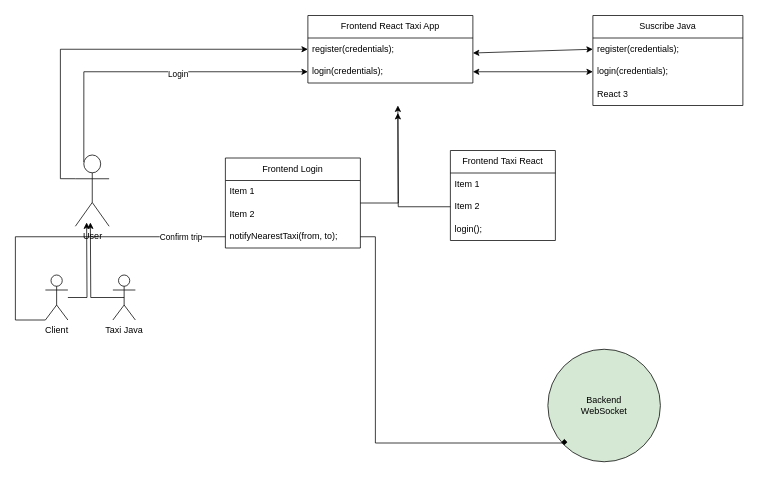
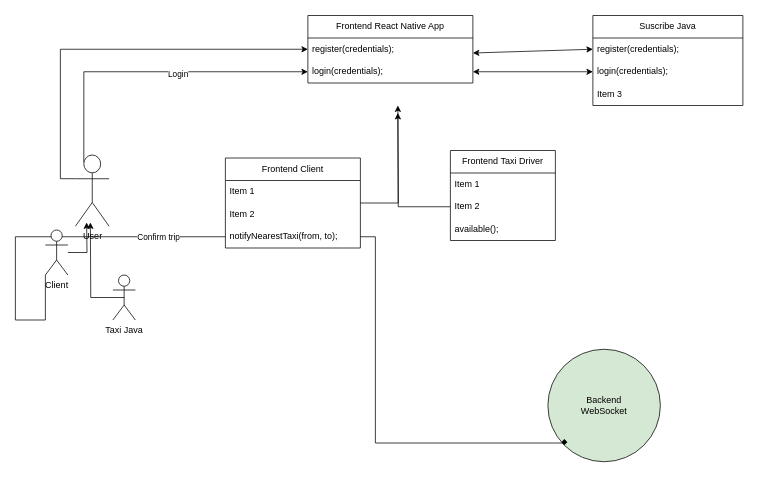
  <mxCell id="0" />
  <mxCell id="1" parent="0" />
  <mxCell id="2" style="edgeStyle=orthogonalEdgeStyle;rounded=0;orthogonalLoop=1;jettySize=auto;html=1;exitX=0;exitY=1;exitDx=0;exitDy=0;exitPerimeter=0;entryX=0;entryY=0.5;entryDx=0;entryDy=0;endArrow=none;" edge="1" parent="1" source="19" target="26"><mxGeometry relative="1" as="geometry"><mxPoint x="410" y="125" as="targetPoint" /><Array as="points"><mxPoint x="20" y="426" /><mxPoint x="20" y="315" /></Array></mxGeometry></mxCell>
  <mxCell id="3" value="Confirm trip" style="edgeLabel;html=1;align=center;verticalAlign=middle;resizable=0;points=[];" vertex="1" connectable="0" parent="2"><mxGeometry x="0.016" y="3" relative="1" as="geometry"><mxPoint x="152" y="3" as="offset" /></mxGeometry></mxCell>
  <mxCell id="4" style="edgeStyle=orthogonalEdgeStyle;rounded=0;orthogonalLoop=1;jettySize=auto;html=1;exitX=0.25;exitY=0.1;exitDx=0;exitDy=0;exitPerimeter=0;" edge="1" parent="1" source="7" target="10"><mxGeometry relative="1" as="geometry" /></mxCell>
  <mxCell id="5" value="Login" style="edgeLabel;html=1;align=center;verticalAlign=middle;resizable=0;points=[];" vertex="1" connectable="0" parent="4"><mxGeometry x="0.176" y="-3" relative="1" as="geometry"><mxPoint as="offset" /></mxGeometry></mxCell>
  <mxCell id="6" style="edgeStyle=orthogonalEdgeStyle;rounded=0;orthogonalLoop=1;jettySize=auto;html=1;exitX=0;exitY=0.333;exitDx=0;exitDy=0;exitPerimeter=0;" edge="1" parent="1" source="7" target="9"><mxGeometry relative="1" as="geometry" /></mxCell>
  <mxCell id="7" value="User&lt;br&gt;" style="shape=umlActor;verticalLabelPosition=bottom;verticalAlign=top;html=1;outlineConnect=0;" vertex="1" parent="1"><mxGeometry x="100" y="206" width="45" height="95" as="geometry" /></mxCell>
- <mxCell id="8" value="Frontend React Taxi App" style="swimlane;fontStyle=0;childLayout=stackLayout;horizontal=1;startSize=30;horizontalStack=0;resizeParent=1;resizeParentMax=0;resizeLast=0;collapsible=1;marginBottom=0;whiteSpace=wrap;html=1;" vertex="1" parent="1"><mxGeometry x="410" y="20" width="220" height="90" as="geometry" /></mxCell>
+ <mxCell id="8" value="Frontend React Native App" style="swimlane;fontStyle=0;childLayout=stackLayout;horizontal=1;startSize=30;horizontalStack=0;resizeParent=1;resizeParentMax=0;resizeLast=0;collapsible=1;marginBottom=0;whiteSpace=wrap;html=1;" vertex="1" parent="1"><mxGeometry x="410" y="20" width="220" height="90" as="geometry" /></mxCell>
  <mxCell id="9" value="register(credentials);" style="text;strokeColor=none;fillColor=none;align=left;verticalAlign=middle;spacingLeft=4;spacingRight=4;overflow=hidden;points=[[0,0.5],[1,0.5]];portConstraint=eastwest;rotatable=0;whiteSpace=wrap;html=1;" vertex="1" parent="8"><mxGeometry y="30" width="220" height="30" as="geometry" /></mxCell>
  <mxCell id="10" value="login(credentials);" style="text;strokeColor=none;fillColor=none;align=left;verticalAlign=middle;spacingLeft=4;spacingRight=4;overflow=hidden;points=[[0,0.5],[1,0.5]];portConstraint=eastwest;rotatable=0;whiteSpace=wrap;html=1;" vertex="1" parent="8"><mxGeometry y="60" width="220" height="30" as="geometry" /></mxCell>
  <mxCell id="11" value="Backend &lt;br&gt;WebSocket" style="ellipse;whiteSpace=wrap;html=1;aspect=fixed;fillColor=#d5e8d4;" vertex="1" parent="1"><mxGeometry x="730" y="465" width="150" height="150" as="geometry" /></mxCell>
  <mxCell id="12" value="Suscribe Java" style="swimlane;fontStyle=0;childLayout=stackLayout;horizontal=1;startSize=30;horizontalStack=0;resizeParent=1;resizeParentMax=0;resizeLast=0;collapsible=1;marginBottom=0;whiteSpace=wrap;html=1;" vertex="1" parent="1"><mxGeometry x="790" y="20" width="200" height="120" as="geometry" /></mxCell>
  <mxCell id="13" value="register(credentials);" style="text;strokeColor=none;fillColor=none;align=left;verticalAlign=middle;spacingLeft=4;spacingRight=4;overflow=hidden;points=[[0,0.5],[1,0.5]];portConstraint=eastwest;rotatable=0;whiteSpace=wrap;html=1;" vertex="1" parent="12"><mxGeometry y="30" width="200" height="30" as="geometry" /></mxCell>
  <mxCell id="14" value="login(credentials);" style="text;strokeColor=none;fillColor=none;align=left;verticalAlign=middle;spacingLeft=4;spacingRight=4;overflow=hidden;points=[[0,0.5],[1,0.5]];portConstraint=eastwest;rotatable=0;whiteSpace=wrap;html=1;" vertex="1" parent="12"><mxGeometry y="60" width="200" height="30" as="geometry" /></mxCell>
- <mxCell id="15" value="React 3" style="text;strokeColor=none;fillColor=none;align=left;verticalAlign=middle;spacingLeft=4;spacingRight=4;overflow=hidden;points=[[0,0.5],[1,0.5]];portConstraint=eastwest;rotatable=0;whiteSpace=wrap;html=1;" vertex="1" parent="12"><mxGeometry y="90" width="200" height="30" as="geometry" /></mxCell>
+ <mxCell id="15" value="Item 3" style="text;strokeColor=none;fillColor=none;align=left;verticalAlign=middle;spacingLeft=4;spacingRight=4;overflow=hidden;points=[[0,0.5],[1,0.5]];portConstraint=eastwest;rotatable=0;whiteSpace=wrap;html=1;" vertex="1" parent="12"><mxGeometry y="90" width="200" height="30" as="geometry" /></mxCell>
  <mxCell id="16" value="" style="endArrow=classic;startArrow=classic;html=1;rounded=0;entryX=0;entryY=0.5;entryDx=0;entryDy=0;" edge="1" parent="1" target="13"><mxGeometry width="50" height="50" relative="1" as="geometry"><mxPoint x="630" y="70" as="sourcePoint" /><mxPoint x="750" y="70" as="targetPoint" /></mxGeometry></mxCell>
  <mxCell id="17" value="" style="endArrow=classic;startArrow=classic;html=1;rounded=0;entryX=0;entryY=0.5;entryDx=0;entryDy=0;" edge="1" parent="1" target="14"><mxGeometry width="50" height="50" relative="1" as="geometry"><mxPoint x="630" y="95" as="sourcePoint" /><mxPoint x="790" y="90" as="targetPoint" /></mxGeometry></mxCell>
  <mxCell id="18" style="edgeStyle=orthogonalEdgeStyle;rounded=0;orthogonalLoop=1;jettySize=auto;html=1;" edge="1" parent="1" source="19"><mxGeometry relative="1" as="geometry"><mxPoint x="115" y="296" as="targetPoint" /></mxGeometry></mxCell>
- <mxCell id="19" value="Client" style="shape=umlActor;verticalLabelPosition=bottom;verticalAlign=top;html=1;outlineConnect=0;" vertex="1" parent="1"><mxGeometry x="60" y="366" width="30" height="60" as="geometry" /></mxCell>
+ <mxCell id="19" value="Client" style="shape=umlActor;verticalLabelPosition=bottom;verticalAlign=top;html=1;outlineConnect=0;" vertex="1" parent="1"><mxGeometry x="60" y="306" width="30" height="60" as="geometry" /></mxCell>
  <mxCell id="20" style="edgeStyle=orthogonalEdgeStyle;rounded=0;orthogonalLoop=1;jettySize=auto;html=1;exitX=0.5;exitY=0.5;exitDx=0;exitDy=0;exitPerimeter=0;" edge="1" parent="1" source="21"><mxGeometry relative="1" as="geometry"><mxPoint x="120" y="296" as="targetPoint" /></mxGeometry></mxCell>
  <mxCell id="21" value="Taxi Java" style="shape=umlActor;verticalLabelPosition=bottom;verticalAlign=top;html=1;outlineConnect=0;" vertex="1" parent="1"><mxGeometry x="150" y="366" width="30" height="60" as="geometry" /></mxCell>
  <mxCell id="22" style="edgeStyle=orthogonalEdgeStyle;rounded=0;orthogonalLoop=1;jettySize=auto;html=1;" edge="1" parent="1" source="23"><mxGeometry relative="1" as="geometry"><mxPoint x="530" y="150" as="targetPoint" /></mxGeometry></mxCell>
- <mxCell id="23" value="Frontend Login" style="swimlane;fontStyle=0;childLayout=stackLayout;horizontal=1;startSize=30;horizontalStack=0;resizeParent=1;resizeParentMax=0;resizeLast=0;collapsible=1;marginBottom=0;whiteSpace=wrap;html=1;" vertex="1" parent="1"><mxGeometry x="300" y="210" width="180" height="120" as="geometry" /></mxCell>
+ <mxCell id="23" value="Frontend Client" style="swimlane;fontStyle=0;childLayout=stackLayout;horizontal=1;startSize=30;horizontalStack=0;resizeParent=1;resizeParentMax=0;resizeLast=0;collapsible=1;marginBottom=0;whiteSpace=wrap;html=1;" vertex="1" parent="1"><mxGeometry x="300" y="210" width="180" height="120" as="geometry" /></mxCell>
  <mxCell id="24" value="Item 1" style="text;strokeColor=none;fillColor=none;align=left;verticalAlign=middle;spacingLeft=4;spacingRight=4;overflow=hidden;points=[[0,0.5],[1,0.5]];portConstraint=eastwest;rotatable=0;whiteSpace=wrap;html=1;" vertex="1" parent="23"><mxGeometry y="30" width="180" height="30" as="geometry" /></mxCell>
  <mxCell id="25" value="Item 2" style="text;strokeColor=none;fillColor=none;align=left;verticalAlign=middle;spacingLeft=4;spacingRight=4;overflow=hidden;points=[[0,0.5],[1,0.5]];portConstraint=eastwest;rotatable=0;whiteSpace=wrap;html=1;" vertex="1" parent="23"><mxGeometry y="60" width="180" height="30" as="geometry" /></mxCell>
  <mxCell id="26" value="notifyNearestTaxi(from, to);" style="text;strokeColor=none;fillColor=none;align=left;verticalAlign=middle;spacingLeft=4;spacingRight=4;overflow=hidden;points=[[0,0.5],[1,0.5]];portConstraint=eastwest;rotatable=0;whiteSpace=wrap;html=1;" vertex="1" parent="23"><mxGeometry y="90" width="180" height="30" as="geometry" /></mxCell>
- <mxCell id="27" value="Frontend Taxi React" style="swimlane;fontStyle=0;childLayout=stackLayout;horizontal=1;startSize=30;horizontalStack=0;resizeParent=1;resizeParentMax=0;resizeLast=0;collapsible=1;marginBottom=0;whiteSpace=wrap;html=1;" vertex="1" parent="1"><mxGeometry x="600" y="200" width="140" height="120" as="geometry" /></mxCell>
+ <mxCell id="27" value="Frontend Taxi Driver" style="swimlane;fontStyle=0;childLayout=stackLayout;horizontal=1;startSize=30;horizontalStack=0;resizeParent=1;resizeParentMax=0;resizeLast=0;collapsible=1;marginBottom=0;whiteSpace=wrap;html=1;" vertex="1" parent="1"><mxGeometry x="600" y="200" width="140" height="120" as="geometry" /></mxCell>
  <mxCell id="28" value="Item 1" style="text;strokeColor=none;fillColor=none;align=left;verticalAlign=middle;spacingLeft=4;spacingRight=4;overflow=hidden;points=[[0,0.5],[1,0.5]];portConstraint=eastwest;rotatable=0;whiteSpace=wrap;html=1;" vertex="1" parent="27"><mxGeometry y="30" width="140" height="30" as="geometry" /></mxCell>
  <mxCell id="29" style="edgeStyle=orthogonalEdgeStyle;rounded=0;orthogonalLoop=1;jettySize=auto;html=1;exitX=0;exitY=0.5;exitDx=0;exitDy=0;" edge="1" parent="27" source="30"><mxGeometry relative="1" as="geometry"><mxPoint x="-70" y="-60" as="targetPoint" /></mxGeometry></mxCell>
  <mxCell id="30" value="Item 2" style="text;strokeColor=none;fillColor=none;align=left;verticalAlign=middle;spacingLeft=4;spacingRight=4;overflow=hidden;points=[[0,0.5],[1,0.5]];portConstraint=eastwest;rotatable=0;whiteSpace=wrap;html=1;" vertex="1" parent="27"><mxGeometry y="60" width="140" height="30" as="geometry" /></mxCell>
- <mxCell id="31" value="login();" style="text;strokeColor=none;fillColor=none;align=left;verticalAlign=middle;spacingLeft=4;spacingRight=4;overflow=hidden;points=[[0,0.5],[1,0.5]];portConstraint=eastwest;rotatable=0;whiteSpace=wrap;html=1;" vertex="1" parent="27"><mxGeometry y="90" width="140" height="30" as="geometry" /></mxCell>
+ <mxCell id="31" value="available();" style="text;strokeColor=none;fillColor=none;align=left;verticalAlign=middle;spacingLeft=4;spacingRight=4;overflow=hidden;points=[[0,0.5],[1,0.5]];portConstraint=eastwest;rotatable=0;whiteSpace=wrap;html=1;" vertex="1" parent="27"><mxGeometry y="90" width="140" height="30" as="geometry" /></mxCell>
  <mxCell id="32" style="edgeStyle=orthogonalEdgeStyle;rounded=0;orthogonalLoop=1;jettySize=auto;html=1;exitX=1;exitY=0.5;exitDx=0;exitDy=0;entryX=0;entryY=1;entryDx=0;entryDy=0;endArrow=diamond;" edge="1" parent="1" source="26" target="11"><mxGeometry relative="1" as="geometry"><Array as="points"><mxPoint x="500" y="315" /><mxPoint x="500" y="590" /><mxPoint x="752" y="590" /></Array></mxGeometry></mxCell>
  <mxCell id="33" value="&lt;br&gt;" style="edgeLabel;html=1;align=center;verticalAlign=middle;resizable=0;points=[];" vertex="1" connectable="0" parent="32"><mxGeometry x="0.397" y="2" relative="1" as="geometry"><mxPoint x="-1" as="offset" /></mxGeometry></mxCell>
